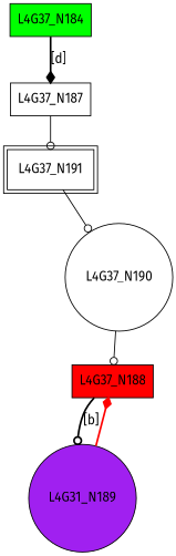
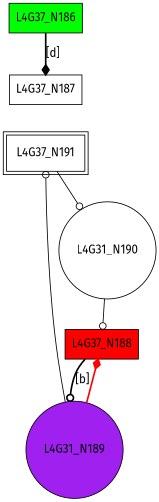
  digraph {
    fontname="Fira Sans"
    node [fontname="Fira Sans" shape=box]
    edge [arrowhead=odot fontname="Fira Sans"]
-   L4G37_N186 [fillcolor=green style=filled label=L4G37_N184]
+   L4G37_N186 [fillcolor=green style=filled]
    L4G37_N187
-   L4G37_N190 [shape=circle]
+   L4G37_N190 [shape=circle label=L4G31_N190]
    L4G37_N188 [fillcolor=red style=filled]
    n5 [fillcolor=purple label=L4G31_N189 shape=circle style=filled]
    L4G37_N191 [peripheries=2]
    L4G37_N186 -> L4G37_N187 [arrowhead=diamond label="[d]" style=bold]
    L4G37_N190 -> L4G37_N188
    L4G37_N188 -> n5 [label="[b]" style=bold]
    n5 -> L4G37_N188 [arrowhead=diamond color=red style=bold]
-   L4G37_N187 -> L4G37_N191
+   n5 -> L4G37_N191
    L4G37_N191 -> L4G37_N190
  }
